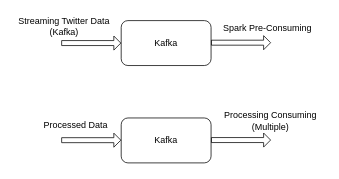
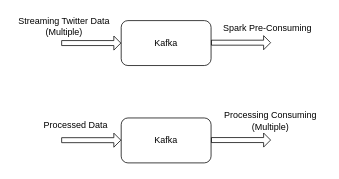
  <mxCell id="0" />
  <mxCell id="1" parent="0" />
  <mxCell id="2" value="Kafka" style="rounded=1;whiteSpace=wrap;html=1;" vertex="1" parent="1"><mxGeometry x="161" y="27" width="120" height="60" as="geometry" /></mxCell>
  <mxCell id="3" value="" style="shape=flexArrow;endArrow=classic;html=1;rounded=0;entryX=0;entryY=0.5;entryDx=0;entryDy=0;endWidth=11.111;endSize=2.777;width=6.667;" edge="1" parent="1" target="2"><mxGeometry width="50" height="50" relative="1" as="geometry"><mxPoint x="81" y="57" as="sourcePoint" /><mxPoint x="81" y="37" as="targetPoint" /></mxGeometry></mxCell>
  <mxCell id="4" value="" style="shape=flexArrow;endArrow=classic;html=1;rounded=0;entryX=0;entryY=0.5;entryDx=0;entryDy=0;endWidth=11.111;endSize=2.777;width=6.667;" edge="1" parent="1"><mxGeometry width="50" height="50" relative="1" as="geometry"><mxPoint x="281" y="56.5" as="sourcePoint" /><mxPoint x="361" y="56.5" as="targetPoint" /></mxGeometry></mxCell>
- <mxCell id="5" value="Streaming Twitter Data&lt;br&gt;(Kafka)" style="text;html=1;strokeColor=none;fillColor=none;align=center;verticalAlign=middle;whiteSpace=wrap;rounded=0;" vertex="1" parent="1"><mxGeometry x="20" y="20" width="130" height="30" as="geometry" /></mxCell>
+ <mxCell id="5" value="Streaming Twitter Data&lt;br&gt;(Multiple)" style="text;html=1;strokeColor=none;fillColor=none;align=center;verticalAlign=middle;whiteSpace=wrap;rounded=0;" vertex="1" parent="1"><mxGeometry x="20" y="20" width="130" height="30" as="geometry" /></mxCell>
  <mxCell id="6" value="Spark Pre-Consuming" style="text;html=1;align=center;verticalAlign=middle;resizable=0;points=[];autosize=1;strokeColor=none;fillColor=none;" vertex="1" parent="1"><mxGeometry x="291" y="28" width="130" height="20" as="geometry" /></mxCell>
  <mxCell id="7" value="Kafka" style="rounded=1;whiteSpace=wrap;html=1;" vertex="1" parent="1"><mxGeometry x="161" y="157" width="120" height="60" as="geometry" /></mxCell>
  <mxCell id="8" value="" style="shape=flexArrow;endArrow=classic;html=1;rounded=0;entryX=0;entryY=0.5;entryDx=0;entryDy=0;endWidth=11.111;endSize=2.777;width=6.667;" edge="1" parent="1"><mxGeometry width="50" height="50" relative="1" as="geometry"><mxPoint x="81" y="186.66" as="sourcePoint" /><mxPoint x="161" y="186.66" as="targetPoint" /></mxGeometry></mxCell>
  <mxCell id="9" value="Processed Data" style="text;html=1;align=center;verticalAlign=middle;resizable=0;points=[];autosize=1;strokeColor=none;fillColor=none;" vertex="1" parent="1"><mxGeometry x="50" y="157" width="100" height="20" as="geometry" /></mxCell>
  <mxCell id="10" value="" style="shape=flexArrow;endArrow=classic;html=1;rounded=0;entryX=0;entryY=0.5;entryDx=0;entryDy=0;endWidth=11.111;endSize=2.777;width=6.667;" edge="1" parent="1"><mxGeometry width="50" height="50" relative="1" as="geometry"><mxPoint x="281" y="186.5" as="sourcePoint" /><mxPoint x="361" y="186.5" as="targetPoint" /></mxGeometry></mxCell>
  <mxCell id="11" value="Processing Consuming&lt;br&gt;(Multiple)" style="text;html=1;align=center;verticalAlign=middle;resizable=0;points=[];autosize=1;strokeColor=none;fillColor=none;" vertex="1" parent="1"><mxGeometry x="290" y="146" width="140" height="30" as="geometry" /></mxCell>
